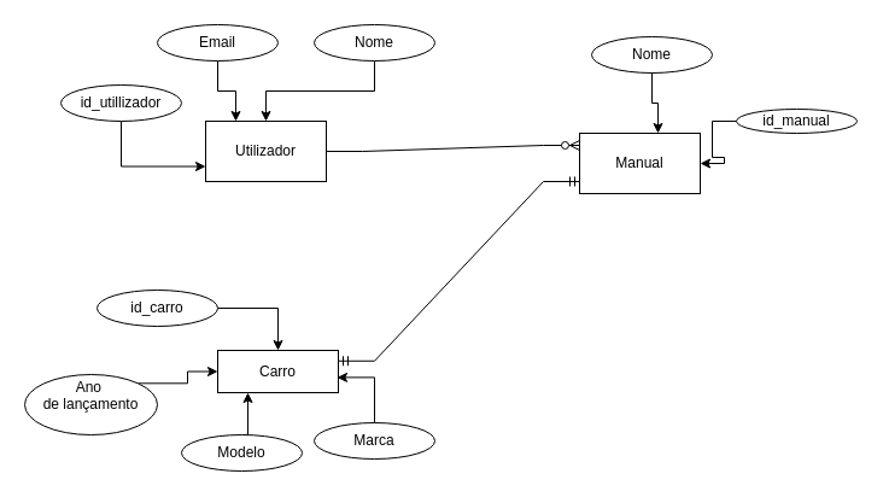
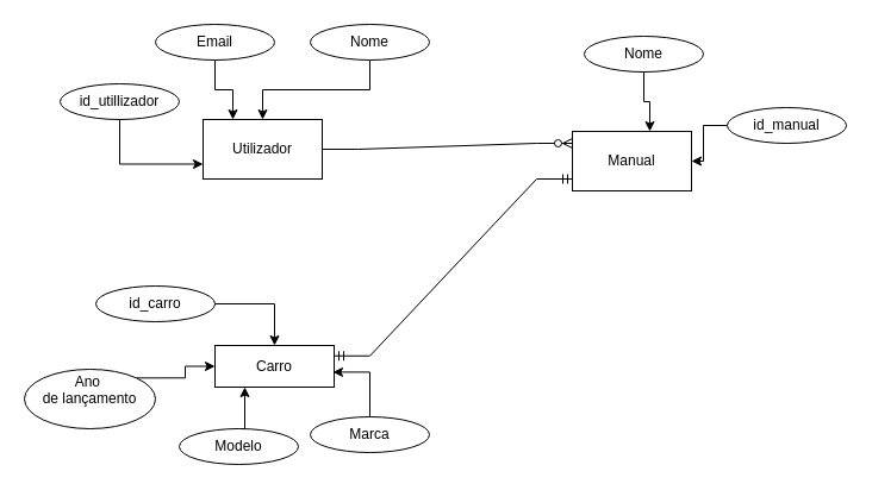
  <mxCell id="0" />
  <mxCell id="1" parent="0" />
  <mxCell id="2" value="Utilizador" style="html=1;dashed=0;whiteSpace=wrap;" parent="1" vertex="1"><mxGeometry x="170" y="100" width="100" height="50" as="geometry" /></mxCell>
  <mxCell id="3" value="Manual" style="html=1;dashed=0;whiteSpace=wrap;" parent="1" vertex="1"><mxGeometry x="480" y="110" width="100" height="50" as="geometry" /></mxCell>
  <mxCell id="4" value="Carro" style="html=1;dashed=0;whiteSpace=wrap;" parent="1" vertex="1"><mxGeometry x="180" y="290" width="100" height="35" as="geometry" /></mxCell>
  <mxCell id="5" value="Nome" style="ellipse;whiteSpace=wrap;html=1;align=center;" parent="1" vertex="1"><mxGeometry x="490" y="30" width="100" height="30" as="geometry" /></mxCell>
  <mxCell id="6" style="edgeStyle=orthogonalEdgeStyle;rounded=0;orthogonalLoop=1;jettySize=auto;html=1;exitX=0.5;exitY=1;exitDx=0;exitDy=0;" parent="1" source="7" target="2" edge="1"><mxGeometry relative="1" as="geometry" /></mxCell>
  <mxCell id="7" value="Nome" style="ellipse;whiteSpace=wrap;html=1;align=center;" parent="1" vertex="1"><mxGeometry x="260" y="20" width="100" height="30" as="geometry" /></mxCell>
  <mxCell id="8" style="edgeStyle=orthogonalEdgeStyle;rounded=0;orthogonalLoop=1;jettySize=auto;html=1;exitX=0.5;exitY=1;exitDx=0;exitDy=0;entryX=0.25;entryY=0;entryDx=0;entryDy=0;" parent="1" source="9" target="2" edge="1"><mxGeometry relative="1" as="geometry" /></mxCell>
  <mxCell id="9" value="Email" style="ellipse;whiteSpace=wrap;html=1;align=center;" parent="1" vertex="1"><mxGeometry x="130" y="20" width="100" height="30" as="geometry" /></mxCell>
  <mxCell id="10" style="edgeStyle=orthogonalEdgeStyle;rounded=0;orthogonalLoop=1;jettySize=auto;html=1;exitX=0.5;exitY=1;exitDx=0;exitDy=0;entryX=0;entryY=0.75;entryDx=0;entryDy=0;" parent="1" source="11" target="2" edge="1"><mxGeometry relative="1" as="geometry" /></mxCell>
  <mxCell id="11" value="id_utillizador" style="ellipse;whiteSpace=wrap;html=1;align=center;" parent="1" vertex="1"><mxGeometry x="50" y="70" width="100" height="30" as="geometry" /></mxCell>
  <mxCell id="12" style="edgeStyle=orthogonalEdgeStyle;rounded=0;orthogonalLoop=1;jettySize=auto;html=1;exitX=0;exitY=0.5;exitDx=0;exitDy=0;entryX=1;entryY=0.5;entryDx=0;entryDy=0;" parent="1" source="13" target="3" edge="1"><mxGeometry relative="1" as="geometry" /></mxCell>
- <mxCell id="13" value="id_manual" style="ellipse;whiteSpace=wrap;html=1;align=center;" parent="1" vertex="1"><mxGeometry x="610" y="90" width="100" height="20" as="geometry" /></mxCell>
+ <mxCell id="13" value="id_manual" style="ellipse;whiteSpace=wrap;html=1;align=center;" parent="1" vertex="1"><mxGeometry x="610" y="90" width="100" height="30" as="geometry" /></mxCell>
  <mxCell id="14" style="edgeStyle=orthogonalEdgeStyle;rounded=0;orthogonalLoop=1;jettySize=auto;html=1;exitX=1;exitY=0;exitDx=0;exitDy=0;entryX=0;entryY=0.5;entryDx=0;entryDy=0;" parent="1" source="15" target="4" edge="1"><mxGeometry relative="1" as="geometry" /></mxCell>
  <mxCell id="15" value="Ano&amp;nbsp;&lt;div&gt;de lançamento&lt;/div&gt;&lt;div&gt;&lt;br&gt;&lt;/div&gt;" style="ellipse;whiteSpace=wrap;html=1;align=center;" parent="1" vertex="1"><mxGeometry x="20" y="310" width="110" height="50" as="geometry" /></mxCell>
  <mxCell id="16" style="edgeStyle=orthogonalEdgeStyle;rounded=0;orthogonalLoop=1;jettySize=auto;html=1;exitX=0.5;exitY=0;exitDx=0;exitDy=0;entryX=0.25;entryY=1;entryDx=0;entryDy=0;" parent="1" source="17" target="4" edge="1"><mxGeometry relative="1" as="geometry" /></mxCell>
  <mxCell id="17" value="Modelo" style="ellipse;whiteSpace=wrap;html=1;align=center;" parent="1" vertex="1"><mxGeometry x="150" y="360" width="100" height="30" as="geometry" /></mxCell>
  <mxCell id="18" value="Marca" style="ellipse;whiteSpace=wrap;html=1;align=center;" parent="1" vertex="1"><mxGeometry x="260" y="350" width="100" height="30" as="geometry" /></mxCell>
  <mxCell id="19" style="edgeStyle=orthogonalEdgeStyle;rounded=0;orthogonalLoop=1;jettySize=auto;html=1;exitX=1;exitY=0.5;exitDx=0;exitDy=0;entryX=0.5;entryY=0;entryDx=0;entryDy=0;" parent="1" source="20" target="4" edge="1"><mxGeometry relative="1" as="geometry" /></mxCell>
  <mxCell id="20" value="id_carro" style="ellipse;whiteSpace=wrap;html=1;align=center;" parent="1" vertex="1"><mxGeometry x="80" y="240" width="100" height="30" as="geometry" /></mxCell>
  <mxCell id="21" style="edgeStyle=orthogonalEdgeStyle;rounded=0;orthogonalLoop=1;jettySize=auto;html=1;exitX=0.5;exitY=0;exitDx=0;exitDy=0;entryX=0.99;entryY=0.64;entryDx=0;entryDy=0;entryPerimeter=0;" parent="1" source="18" target="4" edge="1"><mxGeometry relative="1" as="geometry" /></mxCell>
  <mxCell id="22" style="edgeStyle=orthogonalEdgeStyle;rounded=0;orthogonalLoop=1;jettySize=auto;html=1;exitX=0.5;exitY=1;exitDx=0;exitDy=0;entryX=0.65;entryY=0;entryDx=0;entryDy=0;entryPerimeter=0;" parent="1" source="5" target="3" edge="1"><mxGeometry relative="1" as="geometry" /></mxCell>
  <mxCell id="23" value="" style="edgeStyle=entityRelationEdgeStyle;fontSize=12;html=1;endArrow=ERzeroToMany;endFill=1;rounded=0;exitX=1;exitY=0.5;exitDx=0;exitDy=0;" parent="1" source="2" edge="1"><mxGeometry width="100" height="100" relative="1" as="geometry"><mxPoint x="380" y="220" as="sourcePoint" /><mxPoint x="480" y="120" as="targetPoint" /></mxGeometry></mxCell>
  <mxCell id="24" value="" style="edgeStyle=entityRelationEdgeStyle;fontSize=12;html=1;endArrow=ERmandOne;startArrow=ERmandOne;rounded=0;exitX=1;exitY=0.25;exitDx=0;exitDy=0;" parent="1" source="4" edge="1"><mxGeometry width="100" height="100" relative="1" as="geometry"><mxPoint x="380" y="250" as="sourcePoint" /><mxPoint x="480" y="150" as="targetPoint" /></mxGeometry></mxCell>
